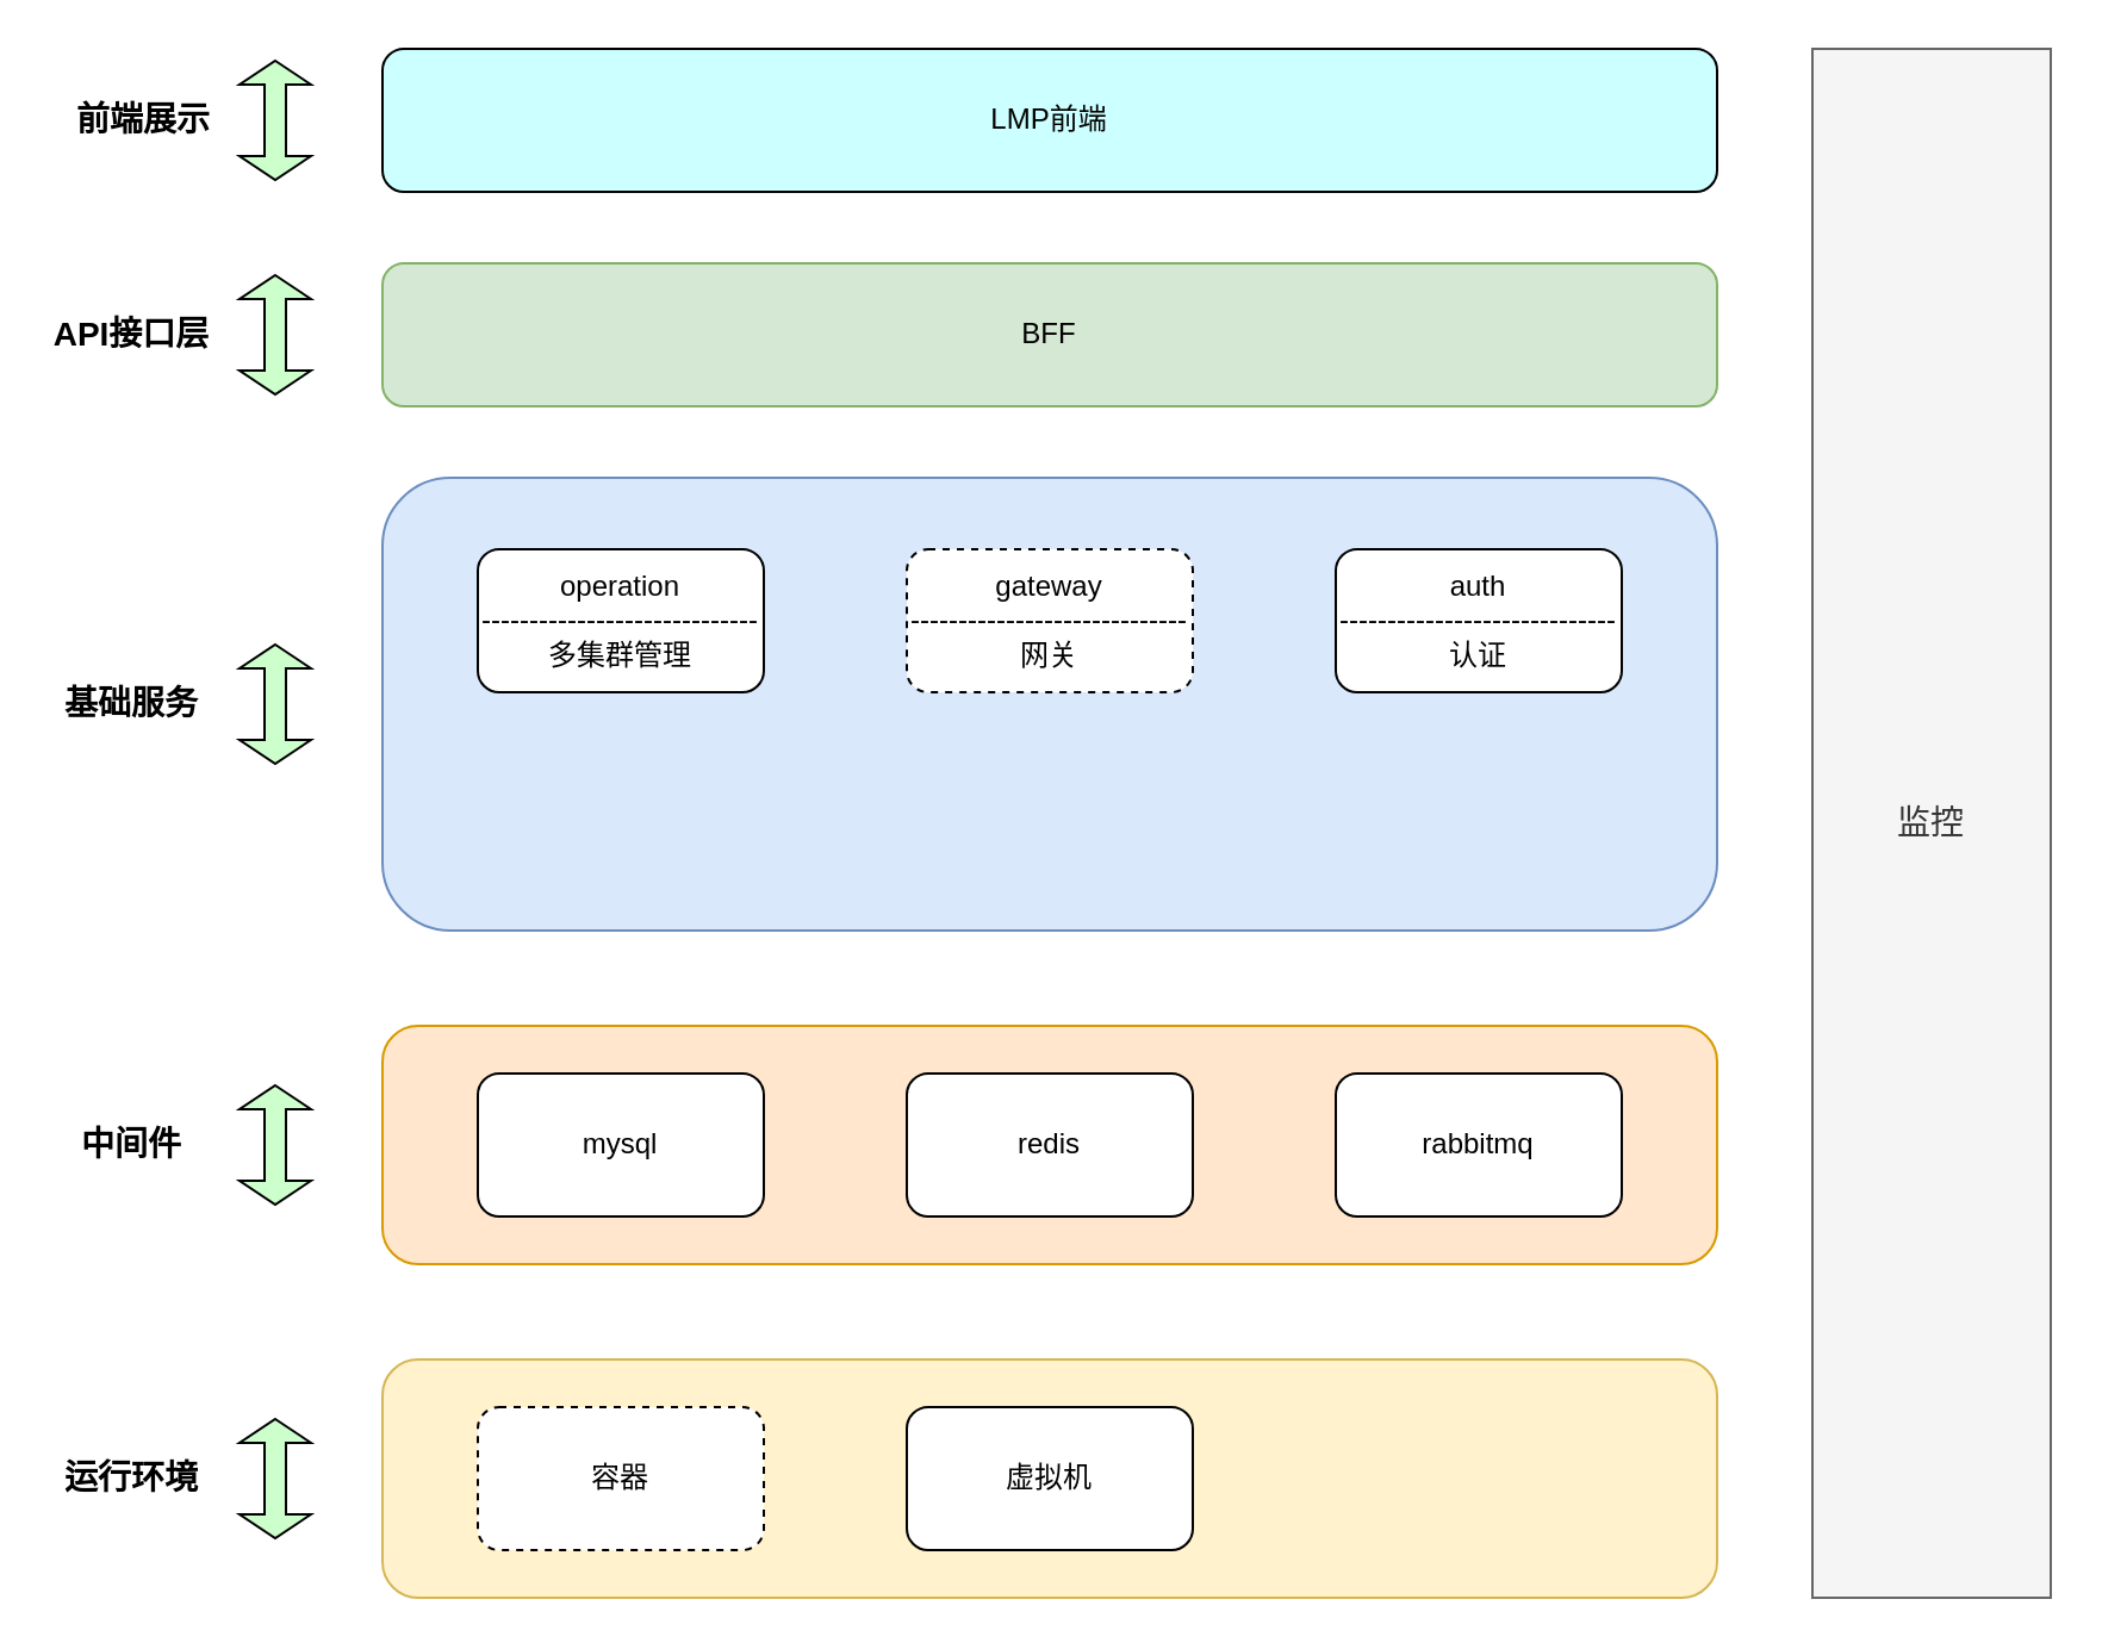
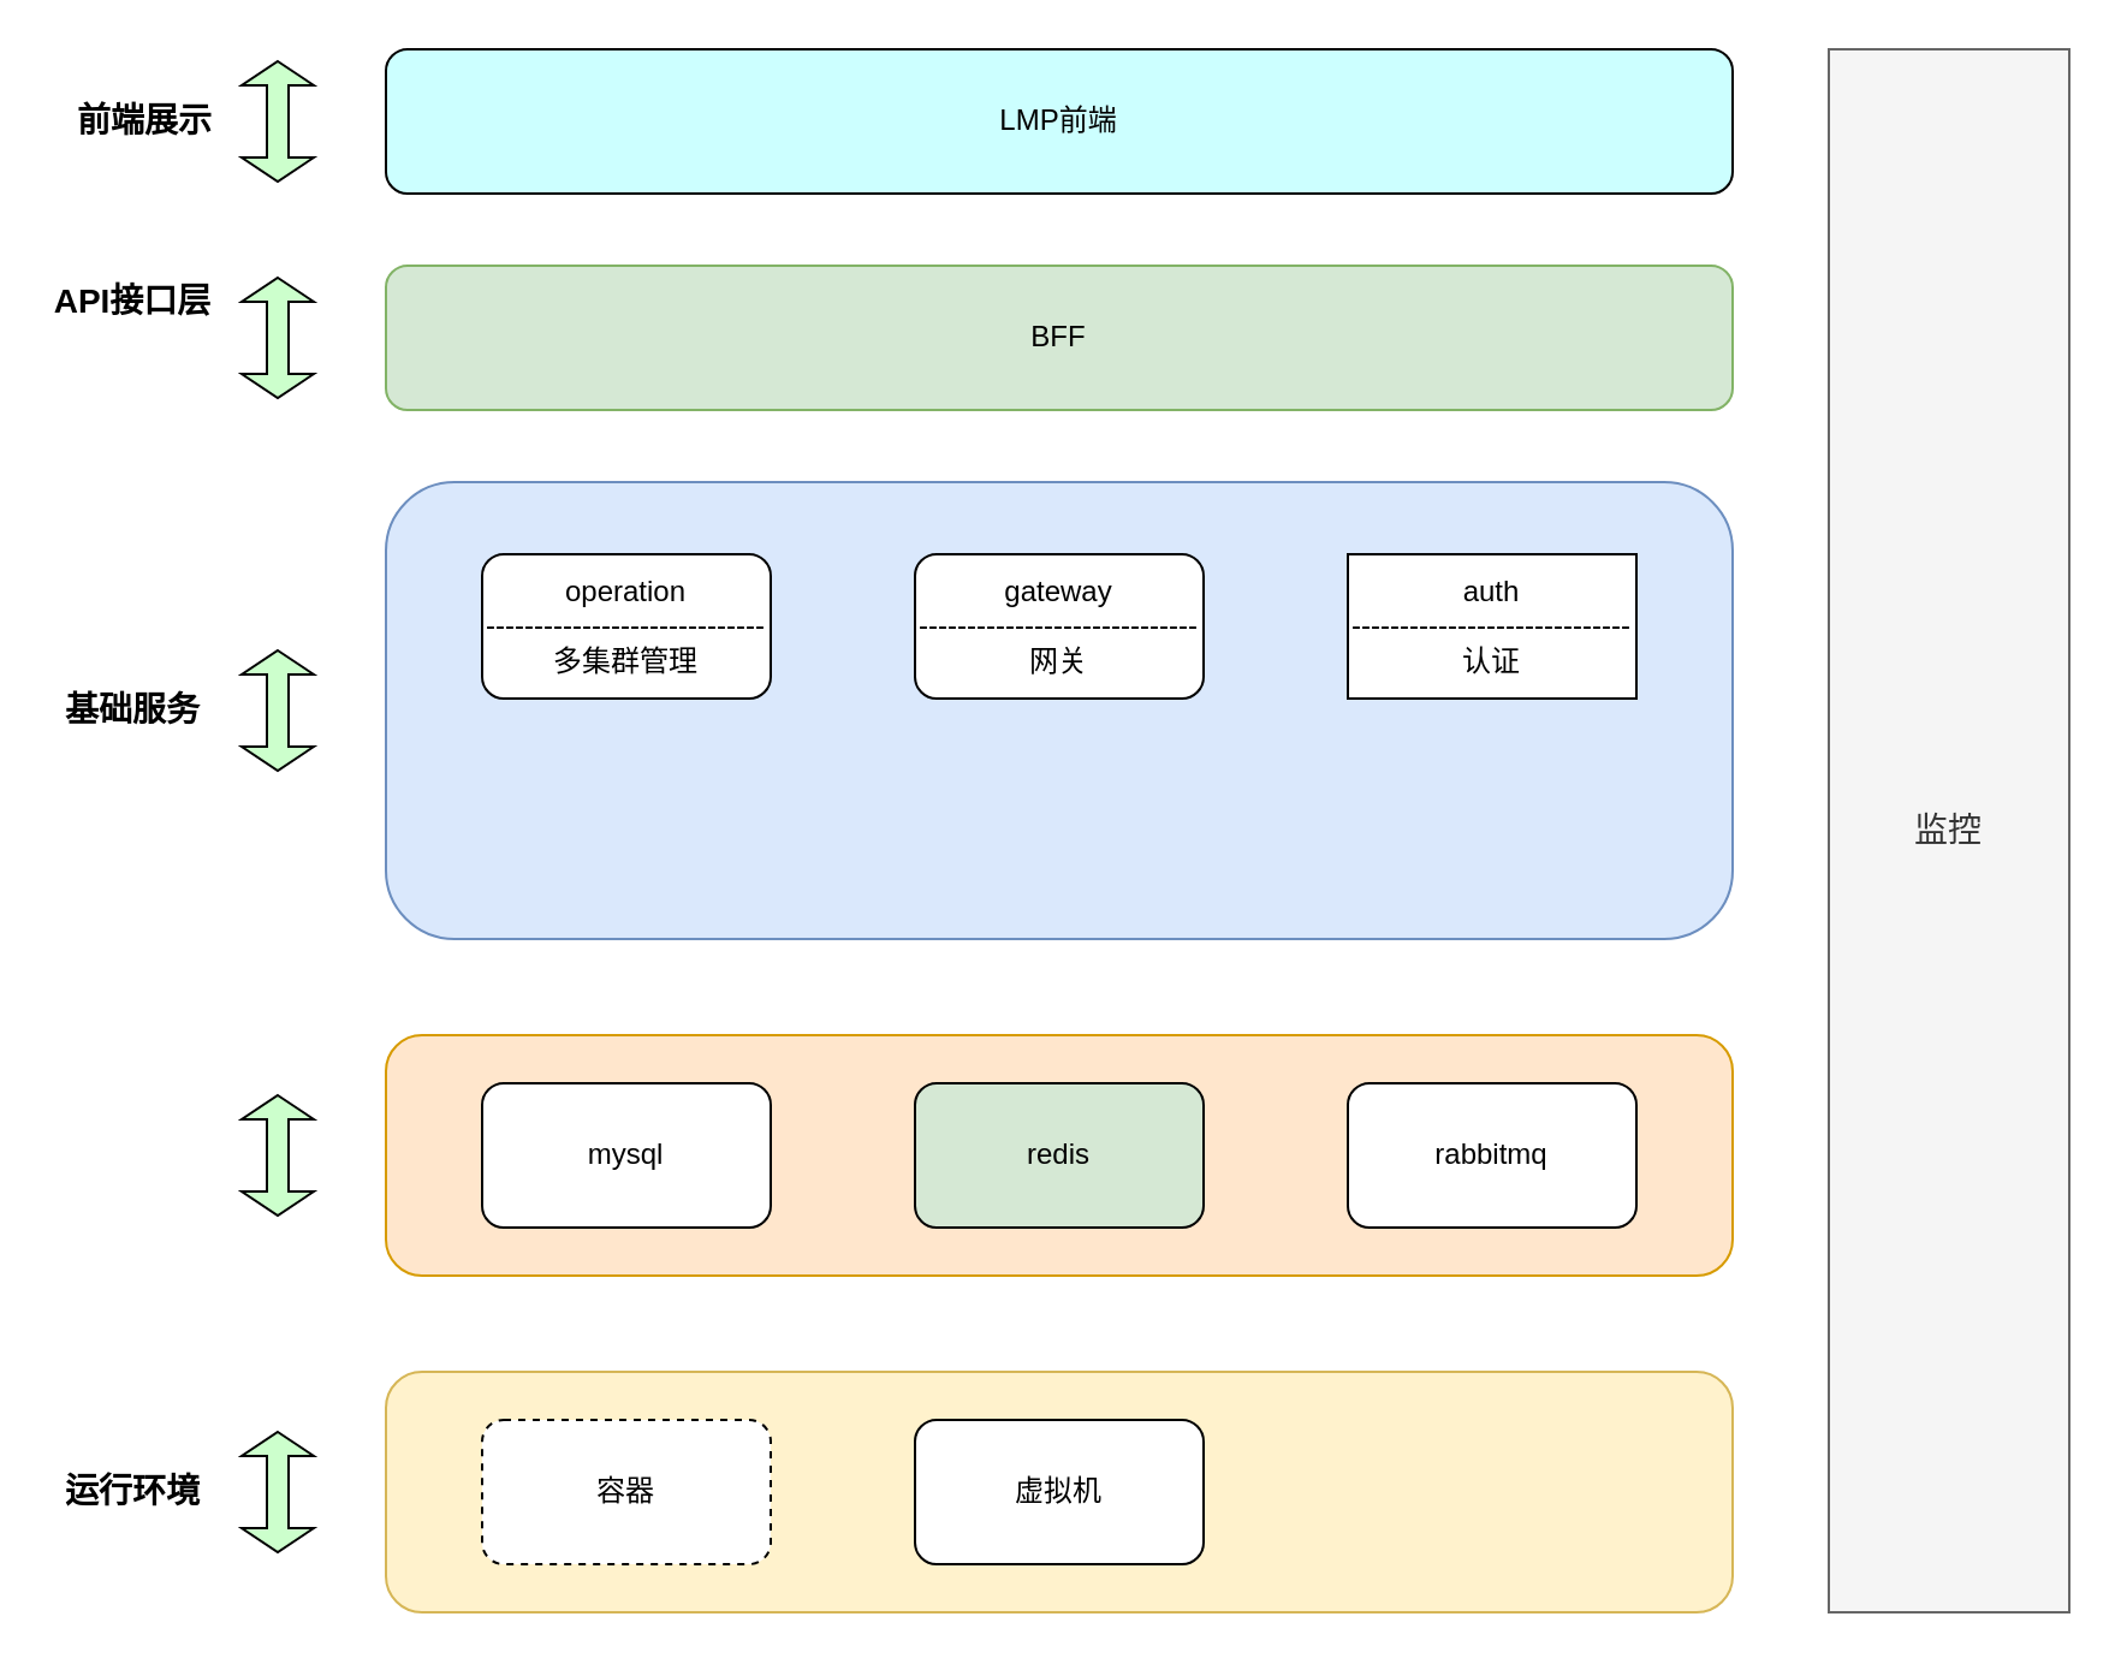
  <mxCell id="0" />
  <mxCell id="1" parent="0" />
  <mxCell id="2" value="" style="rounded=1;whiteSpace=wrap;html=1;fillColor=#ffe6cc;strokeColor=#d79b00;verticalAlign=middle;" vertex="1" parent="1"><mxGeometry x="160" y="430" width="560" height="100" as="geometry" /></mxCell>
  <mxCell id="3" value="" style="rounded=1;whiteSpace=wrap;html=1;fillColor=#dae8fc;strokeColor=#6c8ebf;verticalAlign=middle;" vertex="1" parent="1"><mxGeometry x="160" y="200" width="560" height="190" as="geometry" /></mxCell>
  <mxCell id="4" value="LMP前端" style="rounded=1;whiteSpace=wrap;html=1;fillColor=#CCFFFF;verticalAlign=middle;" vertex="1" parent="1"><mxGeometry x="160" y="20" width="560" height="60" as="geometry" /></mxCell>
- <mxCell id="5" value="auth&lt;br&gt;-----------------------------&lt;br&gt;认证" style="rounded=1;whiteSpace=wrap;html=1;verticalAlign=middle;" vertex="1" parent="1"><mxGeometry x="560" y="230" width="120" height="60" as="geometry" /></mxCell>
- <mxCell id="6" value="gateway&lt;br&gt;-----------------------------&lt;br&gt;网关" style="rounded=1;whiteSpace=wrap;html=1;verticalAlign=middle;dashed=1;" vertex="1" parent="1"><mxGeometry x="380" y="230" width="120" height="60" as="geometry" /></mxCell>
+ <mxCell id="5" value="auth&lt;br&gt;-----------------------------&lt;br&gt;认证" style="whiteSpace=wrap;html=1;verticalAlign=middle;rounded=0;" vertex="1" parent="1"><mxGeometry x="560" y="230" width="120" height="60" as="geometry" /></mxCell>
+ <mxCell id="6" value="gateway&lt;br&gt;-----------------------------&lt;br&gt;网关" style="rounded=1;whiteSpace=wrap;html=1;verticalAlign=middle;" vertex="1" parent="1"><mxGeometry x="380" y="230" width="120" height="60" as="geometry" /></mxCell>
  <mxCell id="7" value="operation&lt;br&gt;-----------------------------&lt;br&gt;多集群管理" style="rounded=1;whiteSpace=wrap;html=1;verticalAlign=middle;" vertex="1" parent="1"><mxGeometry x="200" y="230" width="120" height="60" as="geometry" /></mxCell>
  <mxCell id="8" value="前端展示" style="text;html=1;strokeColor=none;fillColor=none;align=center;verticalAlign=middle;whiteSpace=wrap;rounded=0;fontSize=14;fontStyle=1" vertex="1" parent="1"><mxGeometry x="30" y="40" width="60" height="20" as="geometry" /></mxCell>
  <mxCell id="9" value="" style="shape=doubleArrow;direction=south;whiteSpace=wrap;html=1;fontSize=14;fillColor=#CCFFCC;" vertex="1" parent="1"><mxGeometry x="100" y="25" width="30" height="50" as="geometry" /></mxCell>
  <mxCell id="10" value="BFF" style="rounded=1;whiteSpace=wrap;html=1;fillColor=#d5e8d4;strokeColor=#82b366;verticalAlign=middle;" vertex="1" parent="1"><mxGeometry x="160" y="110" width="560" height="60" as="geometry" /></mxCell>
- <mxCell id="11" value="API接口层" style="text;html=1;strokeColor=none;fillColor=none;align=center;verticalAlign=middle;whiteSpace=wrap;rounded=0;fontSize=14;fontStyle=1" vertex="1" parent="1"><mxGeometry x="20" y="130" width="70" height="20" as="geometry" /></mxCell>
+ <mxCell id="11" value="API接口层" style="text;html=1;strokeColor=none;fillColor=none;align=center;verticalAlign=middle;whiteSpace=wrap;rounded=0;fontSize=14;fontStyle=1" vertex="1" parent="1"><mxGeometry x="20" y="115" width="70" height="20" as="geometry" /></mxCell>
  <mxCell id="12" value="" style="shape=doubleArrow;direction=south;whiteSpace=wrap;html=1;fontSize=14;fillColor=#CCFFCC;" vertex="1" parent="1"><mxGeometry x="100" y="115" width="30" height="50" as="geometry" /></mxCell>
  <mxCell id="13" value="基础服务" style="text;html=1;strokeColor=none;fillColor=none;align=center;verticalAlign=middle;whiteSpace=wrap;rounded=0;fontSize=14;fontStyle=1" vertex="1" parent="1"><mxGeometry x="20" y="285" width="70" height="20" as="geometry" /></mxCell>
  <mxCell id="14" value="" style="shape=doubleArrow;direction=south;whiteSpace=wrap;html=1;fontSize=14;fillColor=#CCFFCC;" vertex="1" parent="1"><mxGeometry x="100" y="270" width="30" height="50" as="geometry" /></mxCell>
  <mxCell id="15" value="mysql" style="rounded=1;whiteSpace=wrap;html=1;verticalAlign=middle;" vertex="1" parent="1"><mxGeometry x="200" y="450" width="120" height="60" as="geometry" /></mxCell>
- <mxCell id="16" value="redis" style="rounded=1;whiteSpace=wrap;html=1;verticalAlign=middle;" vertex="1" parent="1"><mxGeometry x="380" y="450" width="120" height="60" as="geometry" /></mxCell>
+ <mxCell id="16" value="redis" style="rounded=1;whiteSpace=wrap;html=1;verticalAlign=middle;fillColor=#d5e8d4;" vertex="1" parent="1"><mxGeometry x="380" y="450" width="120" height="60" as="geometry" /></mxCell>
  <mxCell id="17" value="rabbitmq" style="rounded=1;whiteSpace=wrap;html=1;verticalAlign=middle;" vertex="1" parent="1"><mxGeometry x="560" y="450" width="120" height="60" as="geometry" /></mxCell>
- <mxCell id="18" value="中间件" style="text;html=1;strokeColor=none;fillColor=none;align=center;verticalAlign=middle;whiteSpace=wrap;rounded=0;fontSize=14;fontStyle=1" vertex="1" parent="1"><mxGeometry x="20" y="470" width="70" height="20" as="geometry" /></mxCell>
  <mxCell id="19" value="" style="shape=doubleArrow;direction=south;whiteSpace=wrap;html=1;fontSize=14;fillColor=#CCFFCC;" vertex="1" parent="1"><mxGeometry x="100" y="455" width="30" height="50" as="geometry" /></mxCell>
  <mxCell id="20" value="" style="rounded=1;whiteSpace=wrap;html=1;fillColor=#fff2cc;strokeColor=#d6b656;verticalAlign=middle;" vertex="1" parent="1"><mxGeometry x="160" y="570" width="560" height="100" as="geometry" /></mxCell>
  <mxCell id="21" value="运行环境" style="text;html=1;strokeColor=none;fillColor=none;align=center;verticalAlign=middle;whiteSpace=wrap;rounded=0;fontSize=14;fontStyle=1" vertex="1" parent="1"><mxGeometry x="20" y="610" width="70" height="20" as="geometry" /></mxCell>
  <mxCell id="22" value="" style="shape=doubleArrow;direction=south;whiteSpace=wrap;html=1;fontSize=14;fillColor=#CCFFCC;" vertex="1" parent="1"><mxGeometry x="100" y="595" width="30" height="50" as="geometry" /></mxCell>
  <mxCell id="23" value="容器" style="rounded=1;whiteSpace=wrap;html=1;verticalAlign=middle;dashed=1;" vertex="1" parent="1"><mxGeometry x="200" y="590" width="120" height="60" as="geometry" /></mxCell>
  <mxCell id="24" value="虚拟机" style="rounded=1;whiteSpace=wrap;html=1;verticalAlign=middle;" vertex="1" parent="1"><mxGeometry x="380" y="590" width="120" height="60" as="geometry" /></mxCell>
  <mxCell id="25" value="监控" style="rounded=0;whiteSpace=wrap;html=1;fontSize=14;fillColor=#f5f5f5;strokeColor=#666666;fontColor=#333333;" vertex="1" parent="1"><mxGeometry x="760" y="20" width="100" height="650" as="geometry" /></mxCell>
